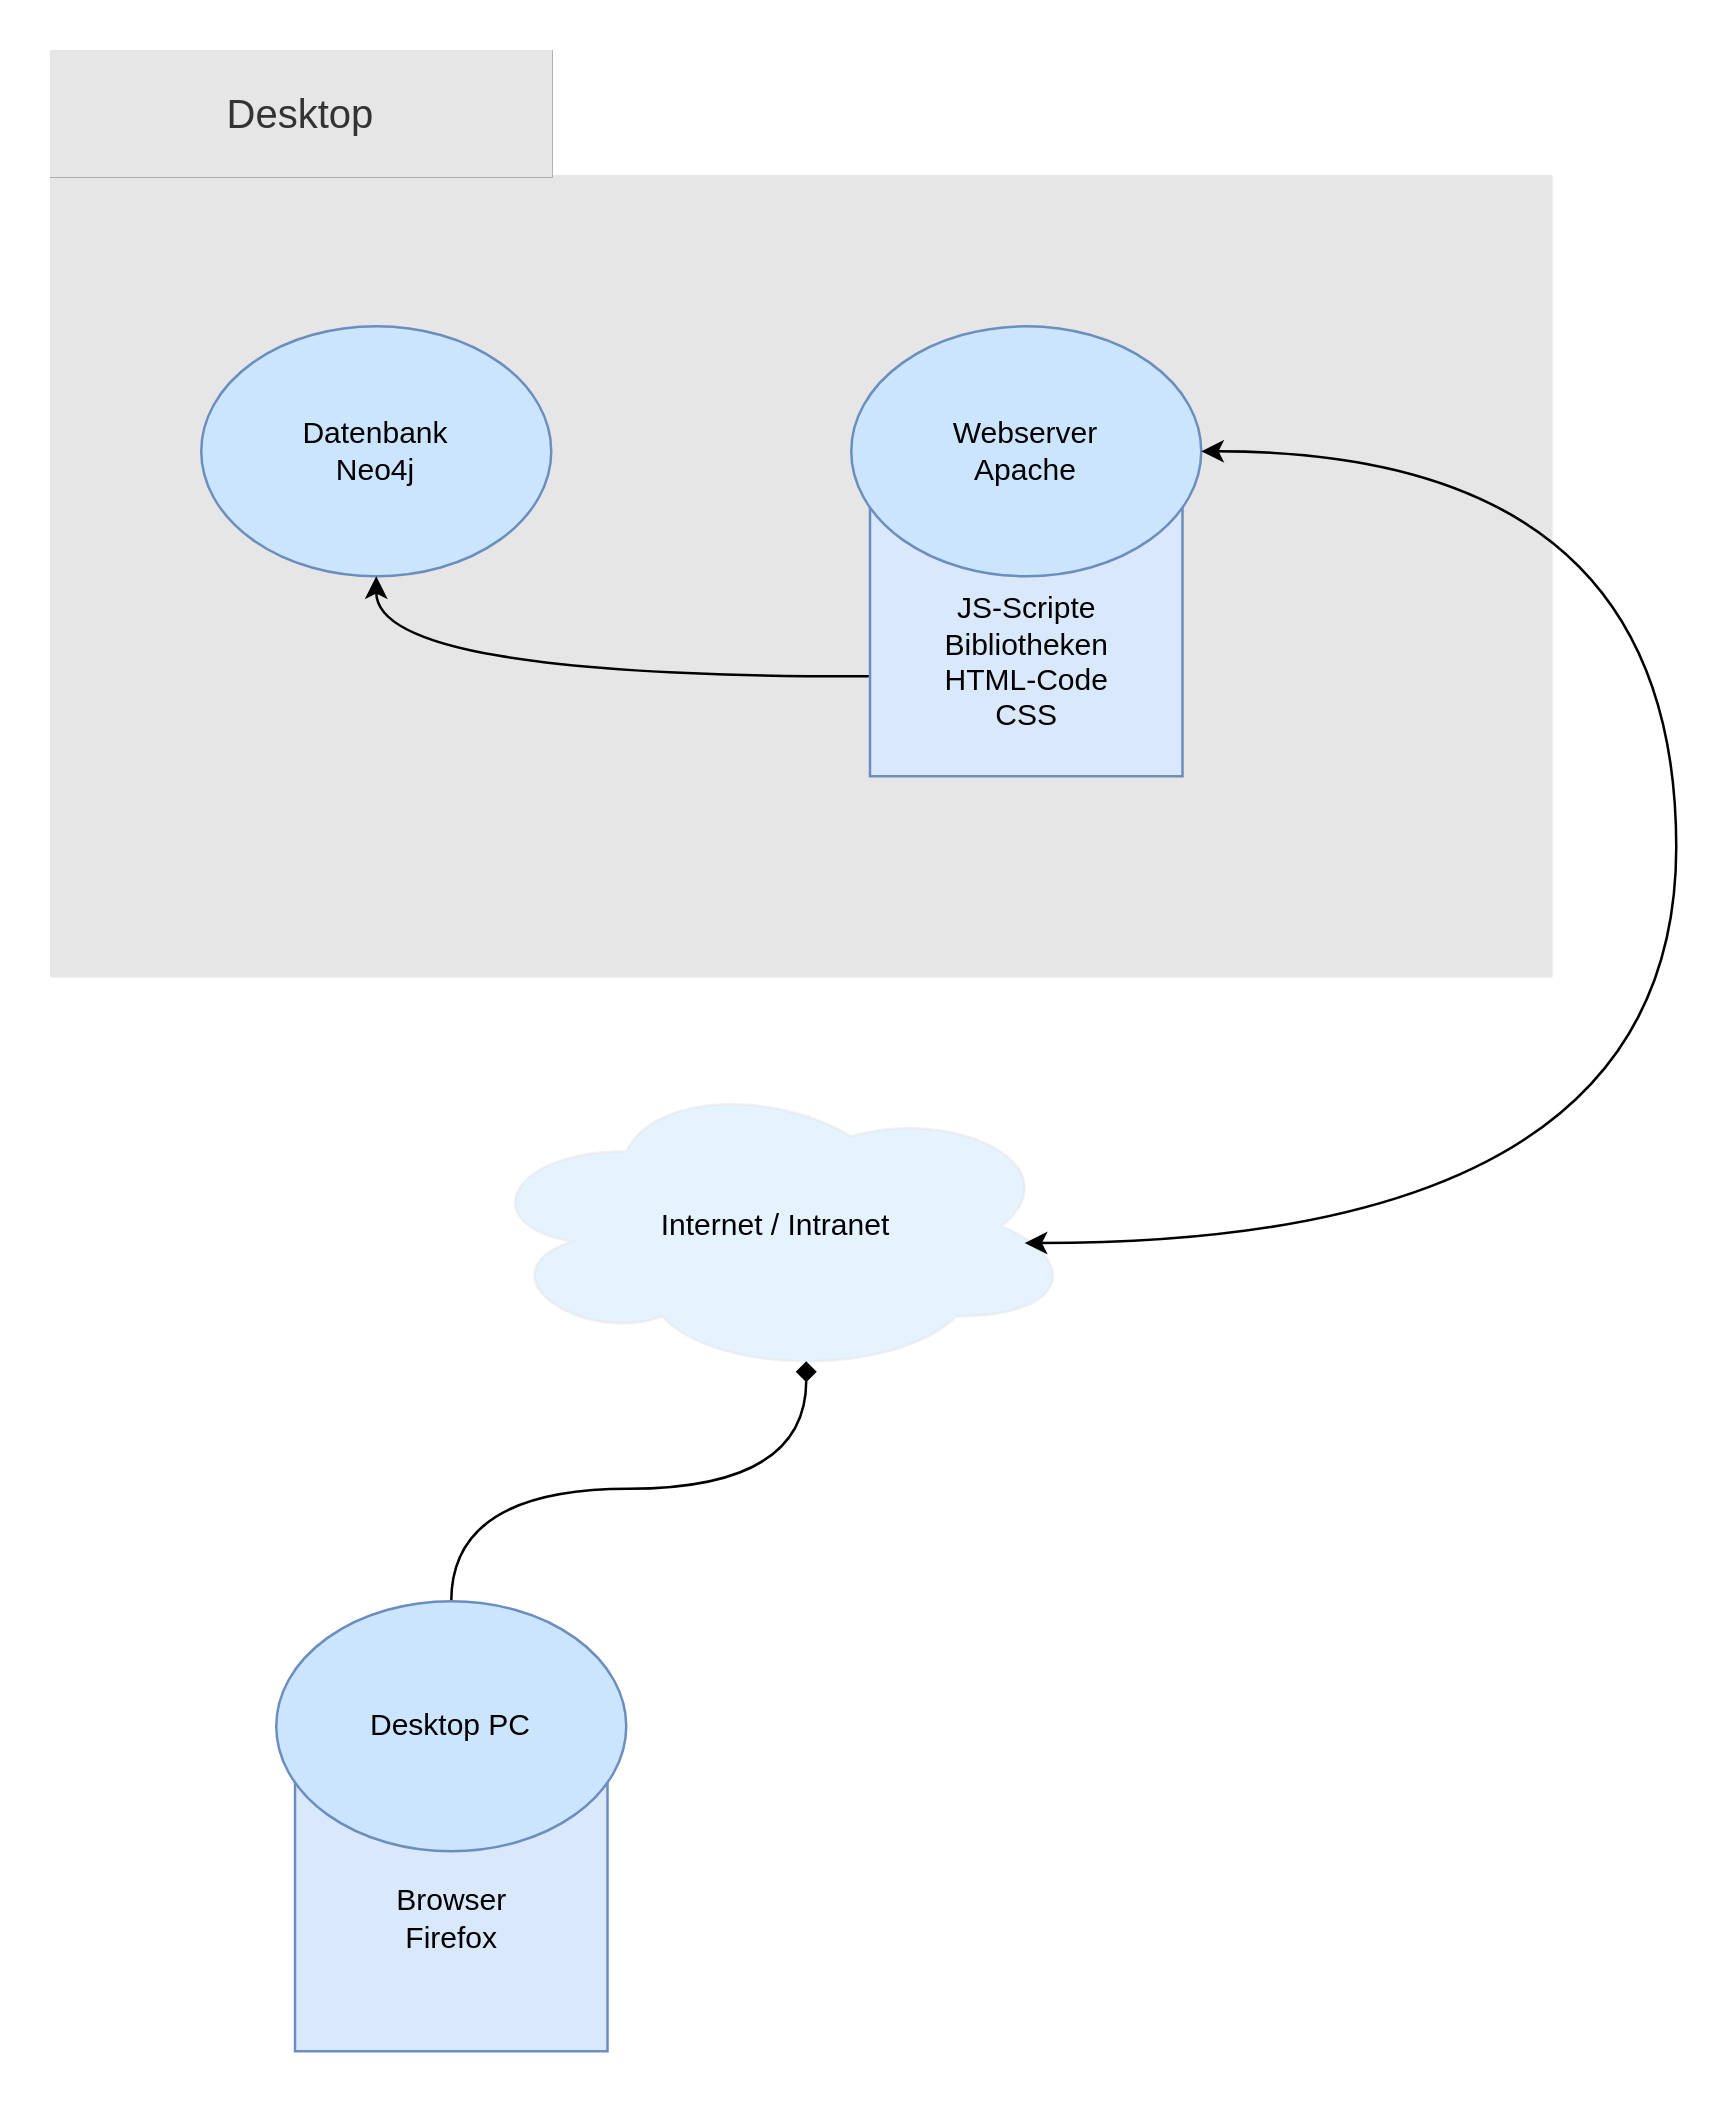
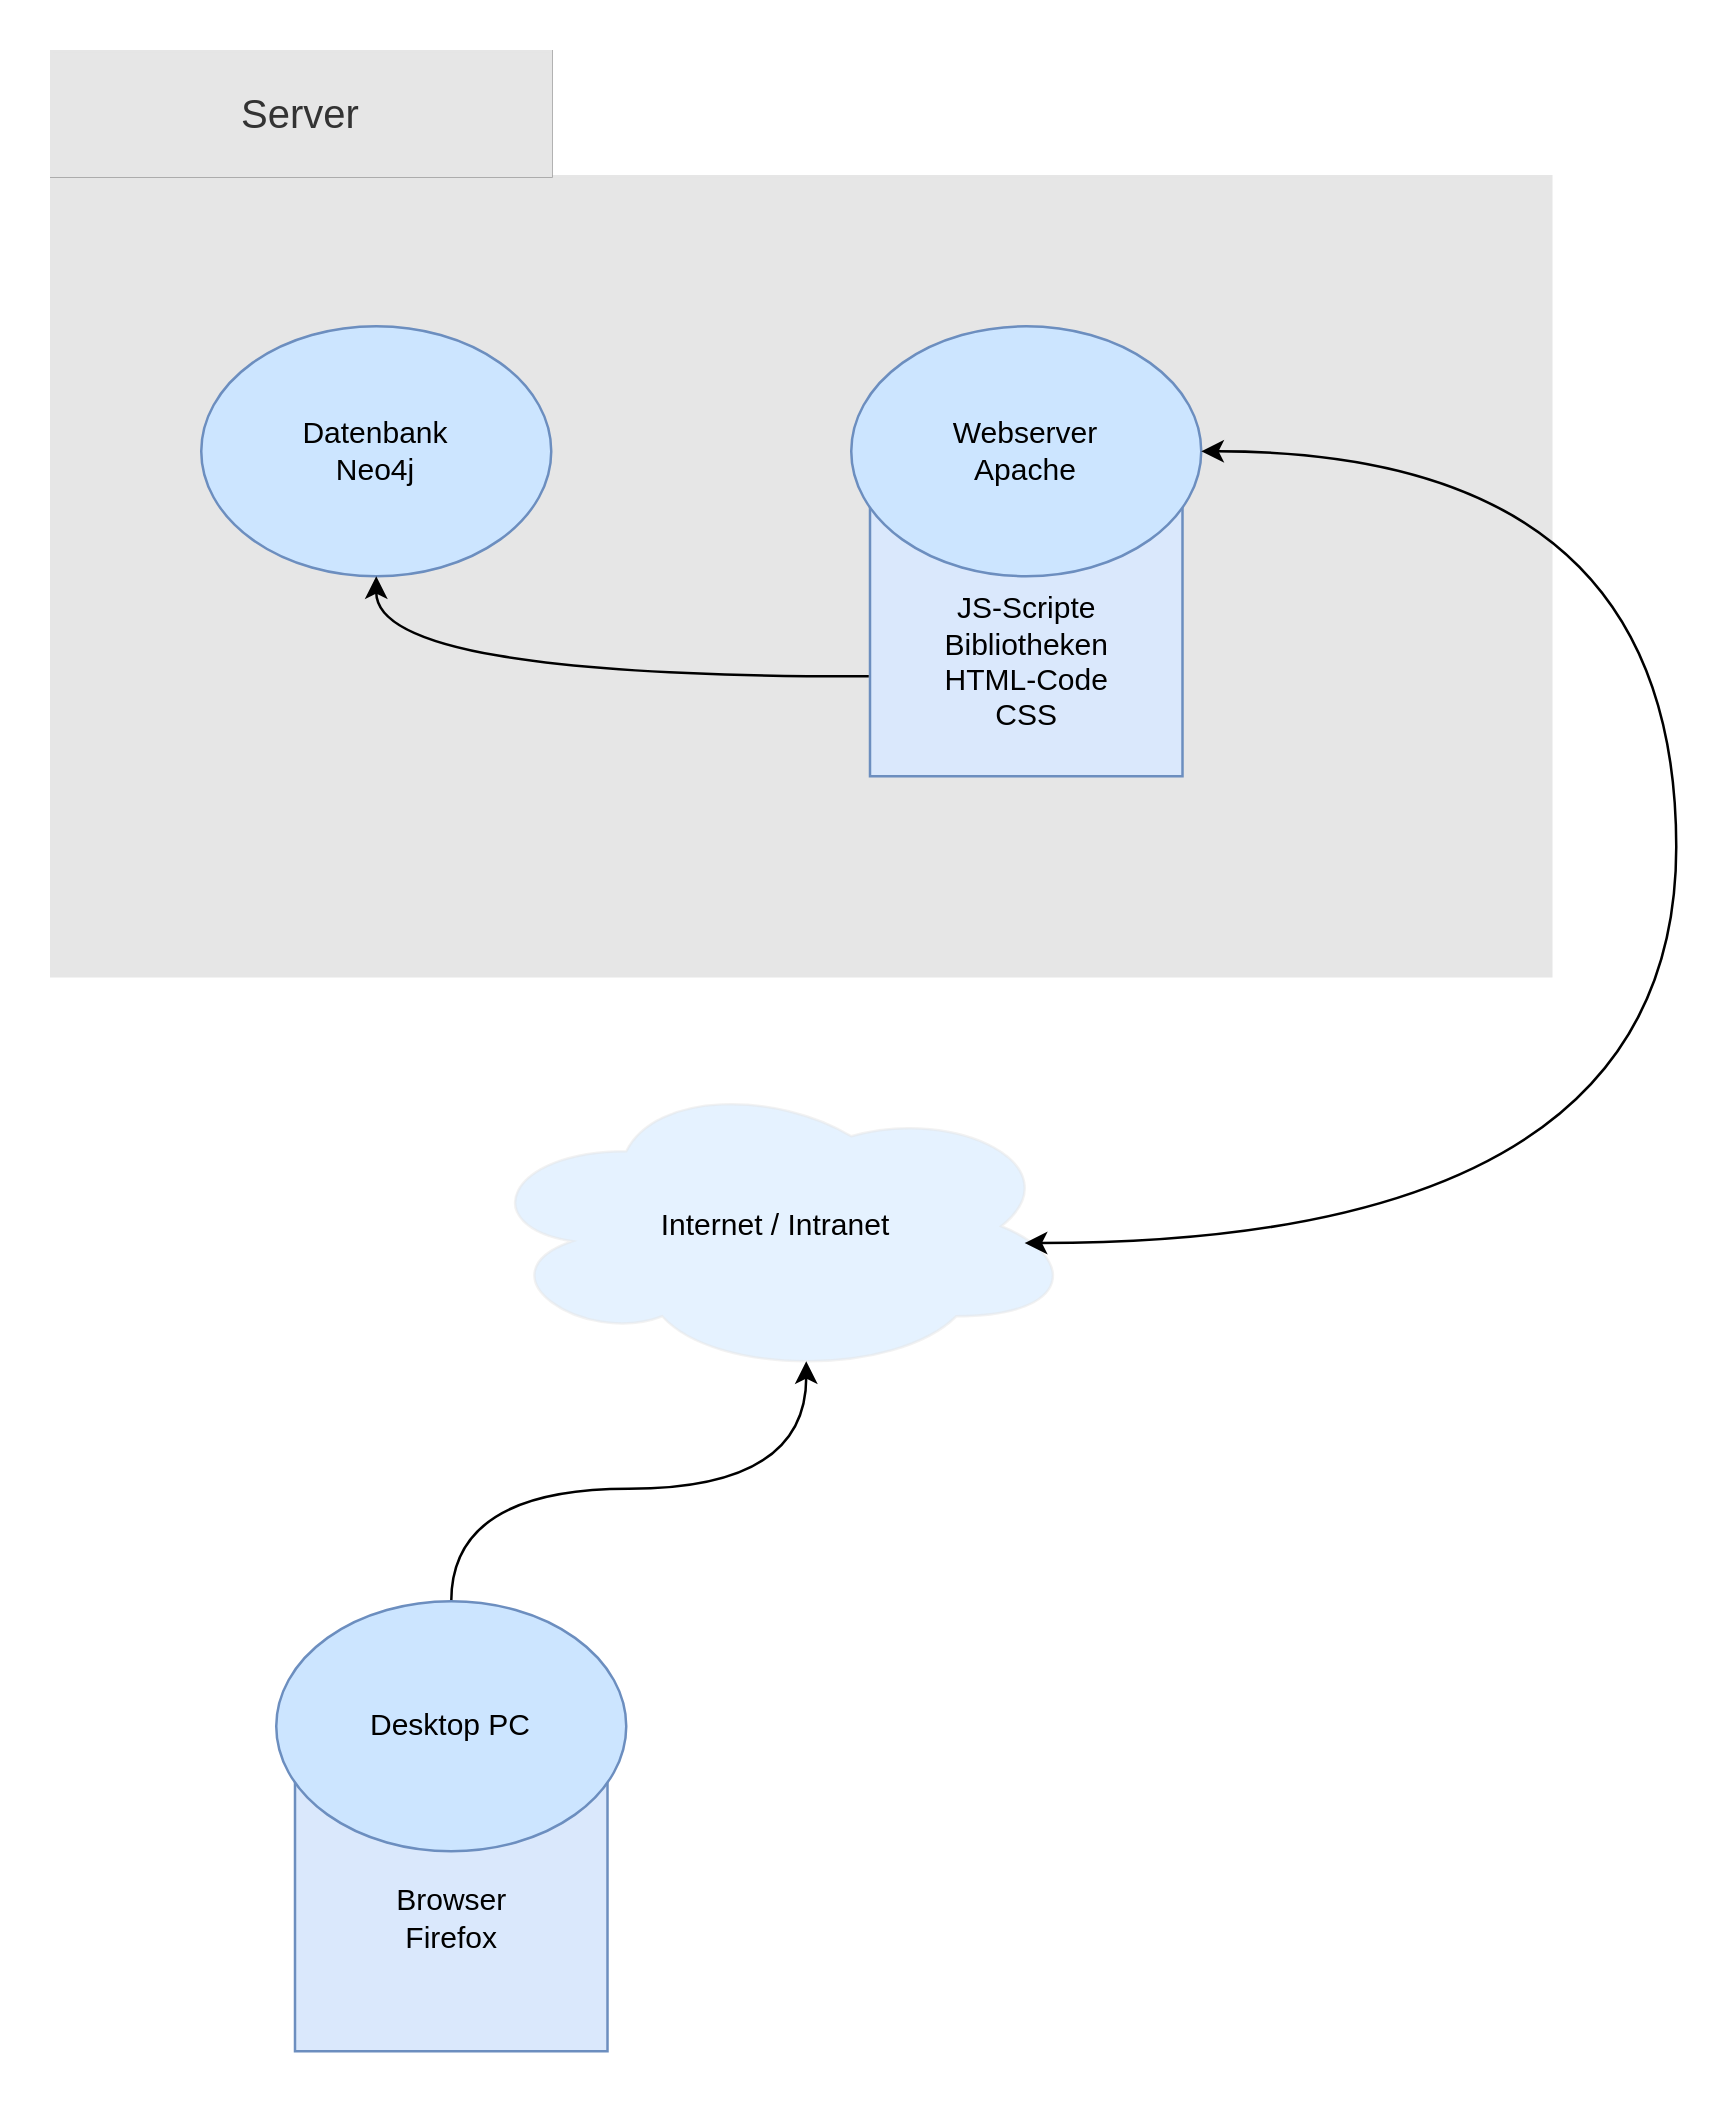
  <mxCell id="0" />
  <mxCell id="1" parent="0" />
  <mxCell id="2" value="" style="rounded=0;whiteSpace=wrap;html=1;fillColor=#E6E6E6;strokeColor=#E6E6E6;fontColor=#333333;" parent="1" vertex="1"><mxGeometry x="20" y="70" width="600" height="320" as="geometry" /></mxCell>
  <mxCell id="3" value="" style="rounded=0;whiteSpace=wrap;html=1;" parent="1" vertex="1"><mxGeometry x="20" y="20" width="200" height="50" as="geometry" /></mxCell>
- <mxCell id="4" value="&lt;font style=&quot;font-size: 16px&quot;&gt;Desktop&lt;/font&gt;" style="text;html=1;strokeColor=#E6E6E6;fillColor=#E6E6E6;align=center;verticalAlign=middle;whiteSpace=wrap;rounded=0;fontColor=#333333;gradientColor=none;" parent="1" vertex="1"><mxGeometry x="20" y="20" width="200" height="50" as="geometry" /></mxCell>
+ <mxCell id="4" value="&lt;font style=&quot;font-size: 16px&quot;&gt;Server&lt;/font&gt;" style="text;html=1;strokeColor=#E6E6E6;fillColor=#E6E6E6;align=center;verticalAlign=middle;whiteSpace=wrap;rounded=0;fontColor=#333333;gradientColor=none;" parent="1" vertex="1"><mxGeometry x="20" y="20" width="200" height="50" as="geometry" /></mxCell>
  <mxCell id="5" value="&lt;br&gt;&lt;div&gt;&lt;br&gt;&lt;/div&gt;&lt;div&gt;JS-Scripte&lt;/div&gt;&lt;div&gt;Bibliotheken&lt;/div&gt;&lt;div&gt;HTML-Code&lt;/div&gt;&lt;div&gt;CSS&lt;br&gt;&lt;/div&gt;" style="rounded=0;whiteSpace=wrap;html=1;strokeColor=#6c8ebf;fillColor=#dae8fc;" parent="1" vertex="1"><mxGeometry x="347.5" y="190" width="125" height="120" as="geometry" /></mxCell>
  <mxCell id="6" value="Datenbank&lt;br&gt;Neo4j" style="ellipse;whiteSpace=wrap;html=1;strokeColor=#6c8ebf;fillColor=#CCE5FF;" parent="1" vertex="1"><mxGeometry x="80" y="130" width="140" height="100" as="geometry" /></mxCell>
  <mxCell id="7" value="Webserver&lt;br&gt;Apache" style="ellipse;whiteSpace=wrap;html=1;strokeColor=#6c8ebf;fillColor=#CCE5FF;" parent="1" vertex="1"><mxGeometry x="340" y="130" width="140" height="100" as="geometry" /></mxCell>
  <mxCell id="8" value="" style="endArrow=classic;html=1;entryX=0.5;entryY=1;entryDx=0;entryDy=0;edgeStyle=orthogonalEdgeStyle;curved=1;" parent="1" target="6" edge="1"><mxGeometry width="50" height="50" relative="1" as="geometry"><mxPoint x="347" y="270" as="sourcePoint" /><mxPoint x="300" y="190" as="targetPoint" /></mxGeometry></mxCell>
  <mxCell id="9" value="Internet / Intranet" style="ellipse;shape=cloud;whiteSpace=wrap;html=1;strokeColor=#E6E6E6;fillColor=#CCE5FF;gradientColor=none;opacity=50;" parent="1" vertex="1"><mxGeometry x="190" y="430" width="240" height="120" as="geometry" /></mxCell>
  <mxCell id="10" value="" style="endArrow=classic;startArrow=classic;html=1;entryX=1;entryY=0.5;entryDx=0;entryDy=0;exitX=0.914;exitY=0.556;exitDx=0;exitDy=0;exitPerimeter=0;edgeStyle=orthogonalEdgeStyle;curved=1;" parent="1" source="9" target="7" edge="1"><mxGeometry width="50" height="50" relative="1" as="geometry"><mxPoint x="630" y="560" as="sourcePoint" /><mxPoint x="680" y="510" as="targetPoint" /><Array as="points"><mxPoint x="670" y="497" /><mxPoint x="670" y="180" /></Array></mxGeometry></mxCell>
  <mxCell id="11" value="&lt;br&gt;Browser&lt;br&gt;Firefox" style="rounded=0;whiteSpace=wrap;html=1;strokeColor=#6c8ebf;fillColor=#dae8fc;" parent="1" vertex="1"><mxGeometry x="117.5" y="700" width="125" height="120" as="geometry" /></mxCell>
- <mxCell id="12" style="edgeStyle=orthogonalEdgeStyle;rounded=0;orthogonalLoop=1;jettySize=auto;html=1;exitX=0.5;exitY=0;exitDx=0;exitDy=0;entryX=0.55;entryY=0.95;entryDx=0;entryDy=0;entryPerimeter=0;curved=1;endArrow=diamond;" parent="1" source="13" target="9" edge="1"><mxGeometry relative="1" as="geometry" /></mxCell>
+ <mxCell id="12" style="edgeStyle=orthogonalEdgeStyle;rounded=0;orthogonalLoop=1;jettySize=auto;html=1;exitX=0.5;exitY=0;exitDx=0;exitDy=0;entryX=0.55;entryY=0.95;entryDx=0;entryDy=0;entryPerimeter=0;curved=1;" parent="1" source="13" target="9" edge="1"><mxGeometry relative="1" as="geometry" /></mxCell>
  <mxCell id="13" value="Desktop PC" style="ellipse;whiteSpace=wrap;html=1;strokeColor=#6c8ebf;fillColor=#CCE5FF;" parent="1" vertex="1"><mxGeometry x="110" y="640" width="140" height="100" as="geometry" /></mxCell>
